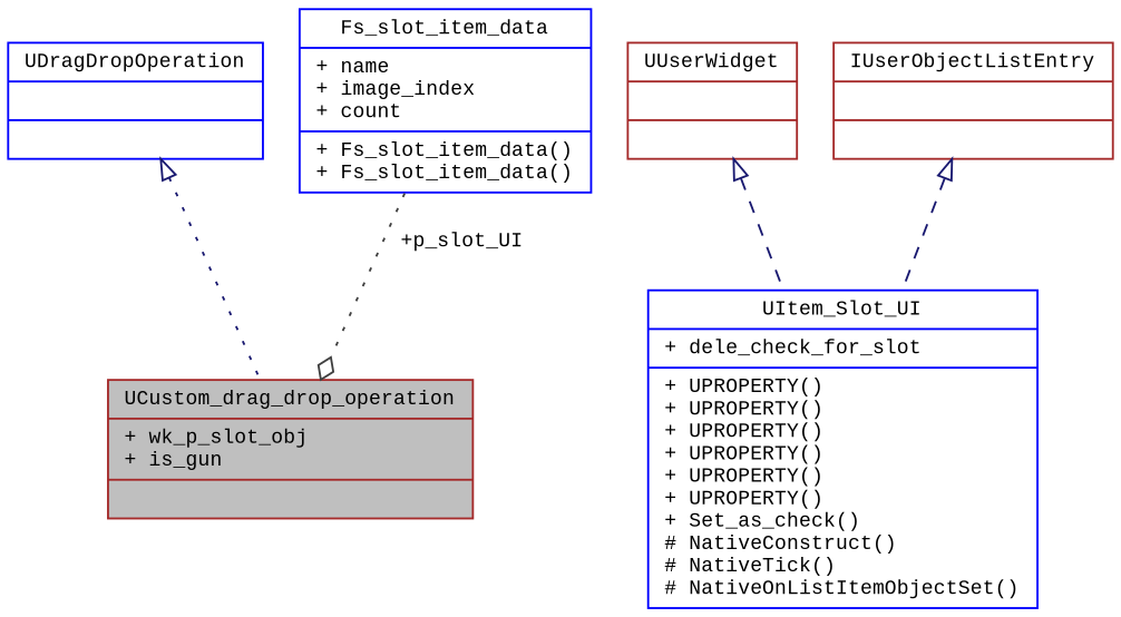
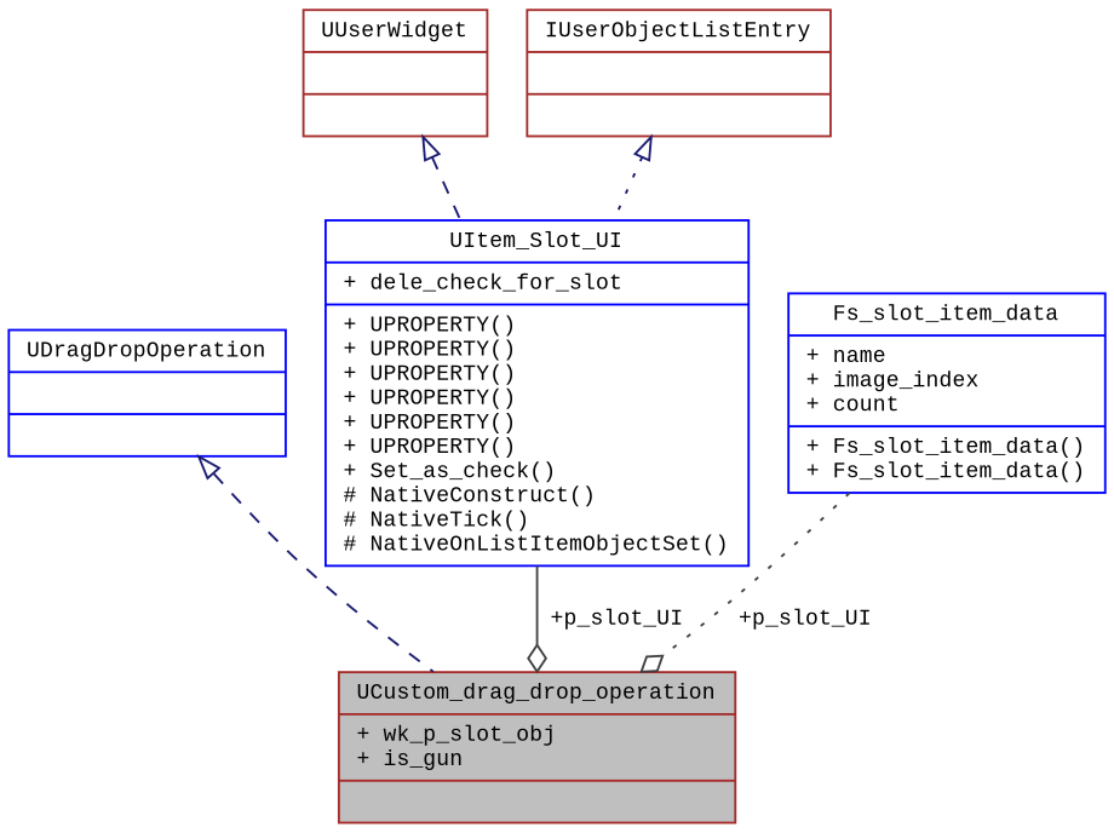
  digraph {
    fontname="Liberation Mono"
    node [color=brown fillcolor=white fontname="Liberation Mono" fontsize=10 shape=record style=filled]
    edge [arrowtail=onormal color=midnightblue dir=back fontname="Liberation Mono" fontsize=10 labelfontname=Helvetica labelfontsize=10 style=dashed]
    n1 [fillcolor=grey75 fontcolor=black height=0.2 label="{UCustom_drag_drop_operation\n|+ wk_p_slot_obj\l+ is_gun\l|}" width=0.4]
    n2 [color=blue height=0.2 label="{UDragDropOperation\n||}" width=0.4]
    n3 [color=blue height=0.2 label="{UItem_Slot_UI\n|+ dele_check_for_slot\l|+ UPROPERTY()\l+ UPROPERTY()\l+ UPROPERTY()\l+ UPROPERTY()\l+ UPROPERTY()\l+ UPROPERTY()\l+ Set_as_check()\l# NativeConstruct()\l# NativeTick()\l# NativeOnListItemObjectSet()\l}" width=0.4]
    n4 [height=0.2 label="{UUserWidget\n||}" width=0.4]
    n5 [height=0.2 label="{IUserObjectListEntry\n||}" width=0.4]
    n6 [color=blue height=0.2 label="{Fs_slot_item_data\n|+ name\l+ image_index\l+ count\l|+ Fs_slot_item_data()\l+ Fs_slot_item_data()\l}" width=0.4]
-   n2 -> n1 [style=dotted]
+   n2 -> n1
+   n3 -> n1 [arrowhead=odiamond color=grey25 label=" +p_slot_UI" style=solid arrowtail="" dir=""]
    n4 -> n3
-   n5 -> n3
+   n5 -> n3 [style=dotted]
    n6 -> n1 [arrowhead=odiamond color=grey25 label=" +p_slot_UI" style=dotted arrowtail="" dir=""]
  }
